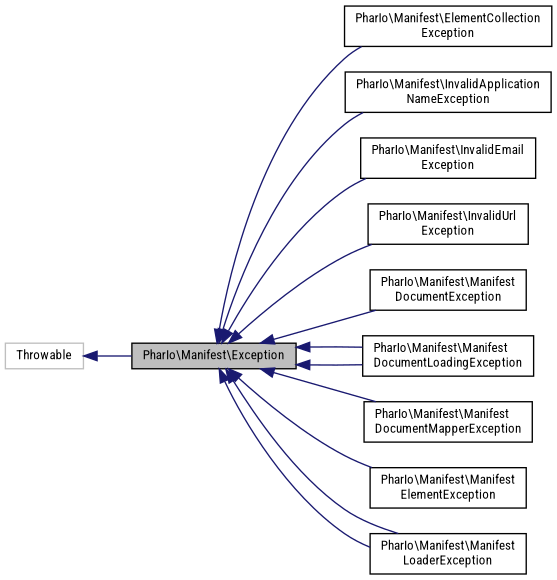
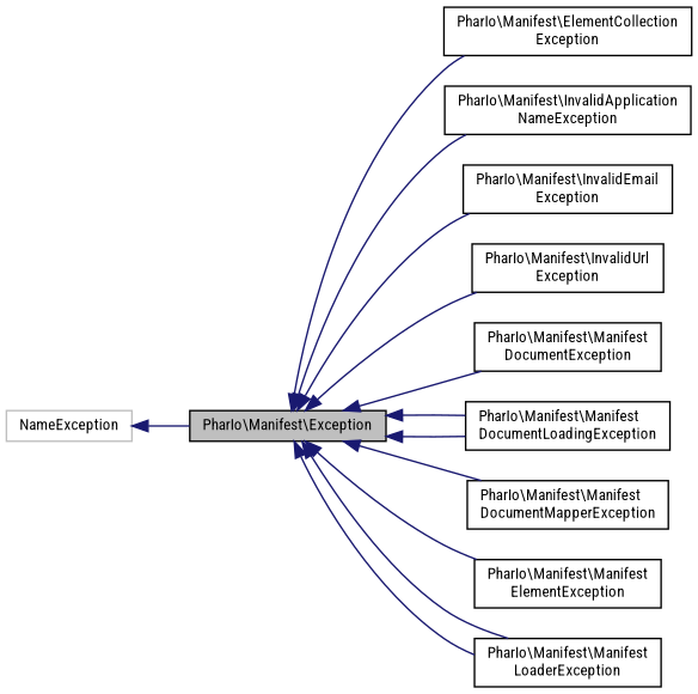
  digraph {
    rankdir=LR
    fontname="Roboto Condensed"
    node [color=black fillcolor=white fontname="Roboto Condensed" fontsize=10 shape=record style=filled]
    edge [color=midnightblue dir=back fontname="Roboto Condensed" fontsize=10 labelfontname=Helvetica labelfontsize=10 style=solid]
    n1 [fillcolor=grey75 fontcolor=black height=0.2 label="PharIo\\Manifest\\Exception" width=0.4]
    n2 [height=0.2 label="PharIo\\Manifest\\ElementCollection\lException" width=0.4]
    n3 [height=0.2 label="PharIo\\Manifest\\InvalidApplication\lNameException" width=0.4]
    n4 [height=0.2 label="PharIo\\Manifest\\InvalidEmail\lException" width=0.4]
    n5 [height=0.2 label="PharIo\\Manifest\\InvalidUrl\lException" width=0.4]
    n6 [height=0.2 label="PharIo\\Manifest\\Manifest\lDocumentException" width=0.4]
    n7 [height=0.2 label="PharIo\\Manifest\\Manifest\lDocumentLoadingException" width=0.4]
    n8 [height=0.2 label="PharIo\\Manifest\\Manifest\lDocumentMapperException" width=0.4]
    n9 [height=0.2 label="PharIo\\Manifest\\Manifest\lElementException" width=0.4]
    n10 [height=0.2 label="PharIo\\Manifest\\Manifest\lLoaderException" width=0.4]
-   n11 [color=grey75 height=0.2 label=Throwable width=0.4]
+   n11 [color=grey75 height=0.2 label=NameException width=0.4]
    n1 -> n2
    n1 -> n3
    n1 -> n4
    n1 -> n5
    n1 -> n6
    n1 -> n7
    n1 -> n7
    n1 -> n8
    n1 -> n9
    n1 -> n10
    n1 -> n10
    n11 -> n1
  }
